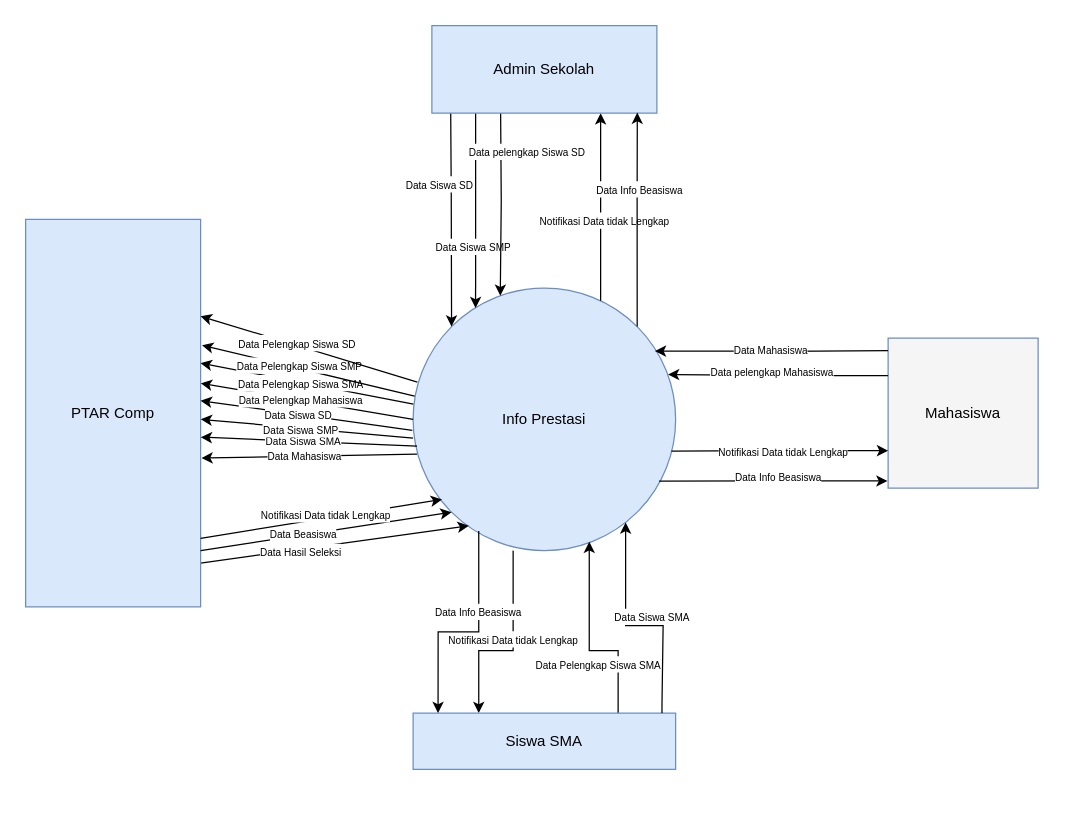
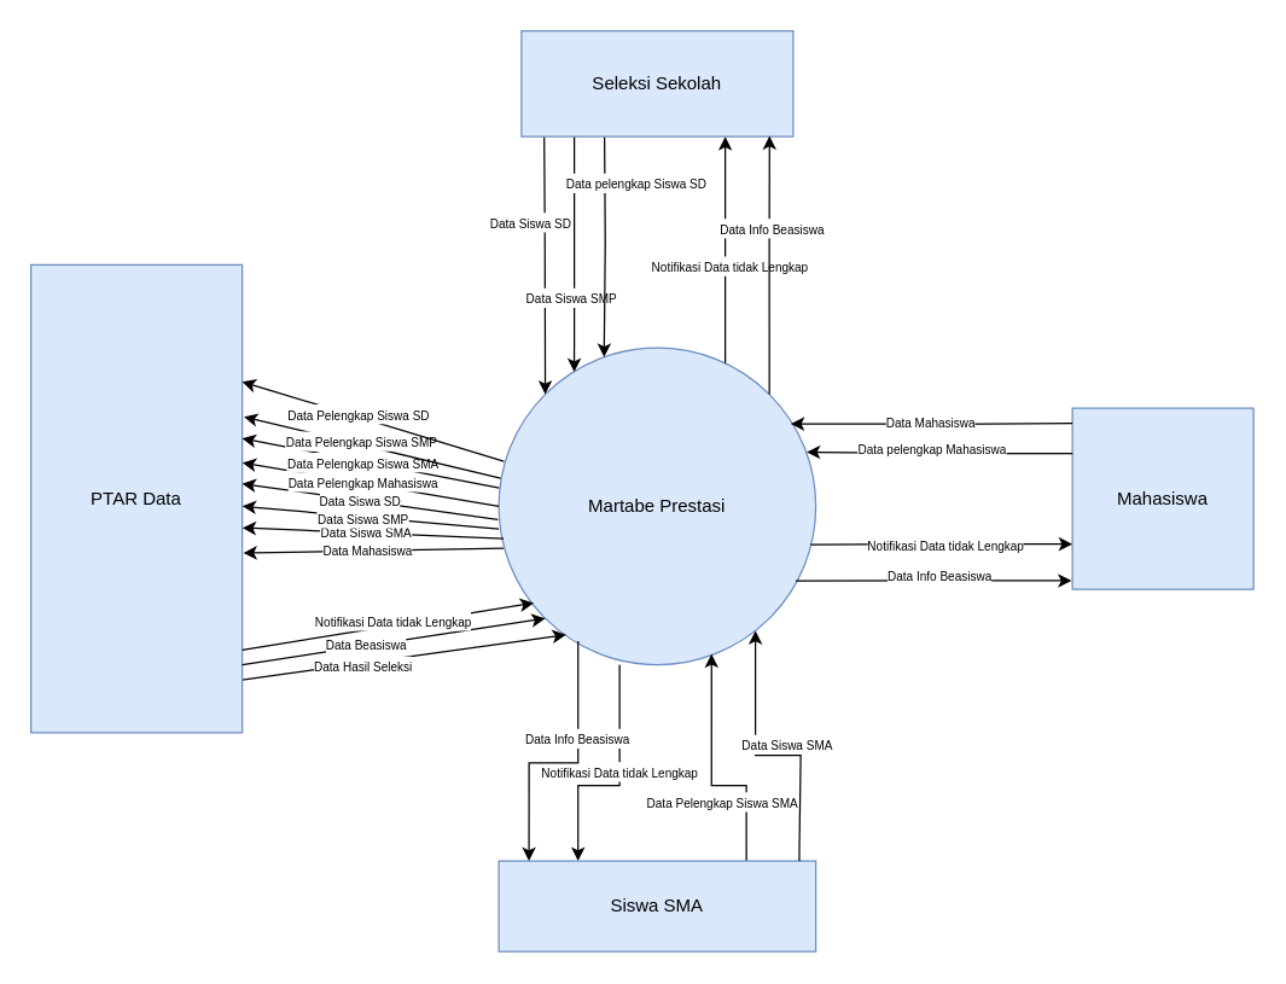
  <mxCell id="0" />
  <mxCell id="1" parent="0" />
  <mxCell id="2" style="rounded=0;orthogonalLoop=1;jettySize=auto;html=1;exitX=0.015;exitY=0.632;exitDx=0;exitDy=0;entryX=1.005;entryY=0.616;entryDx=0;entryDy=0;entryPerimeter=0;exitPerimeter=0;" parent="1" source="4" target="7" edge="1"><mxGeometry relative="1" as="geometry" /></mxCell>
  <mxCell id="3" value="&lt;font style=&quot;font-size: 8px;&quot;&gt;Data Mahasiswa&lt;/font&gt;" style="edgeLabel;html=1;align=center;verticalAlign=middle;resizable=0;points=[];" parent="2" vertex="1" connectable="0"><mxGeometry x="0.043" y="-1" relative="1" as="geometry"><mxPoint x="-1" as="offset" /></mxGeometry></mxCell>
- <mxCell id="4" value="Info Prestasi" style="ellipse;whiteSpace=wrap;html=1;aspect=fixed;fillColor=#dae8fc;strokeColor=#6c8ebf;" parent="1" vertex="1"><mxGeometry x="330" y="230" width="210" height="210" as="geometry" /></mxCell>
+ <mxCell id="4" value="Martabe Prestasi" style="ellipse;whiteSpace=wrap;html=1;aspect=fixed;fillColor=#dae8fc;strokeColor=#6c8ebf;" parent="1" vertex="1"><mxGeometry x="330" y="230" width="210" height="210" as="geometry" /></mxCell>
  <mxCell id="5" style="rounded=0;orthogonalLoop=1;jettySize=auto;html=1;entryX=0.212;entryY=0.905;entryDx=0;entryDy=0;entryPerimeter=0;" parent="1" target="4" edge="1"><mxGeometry relative="1" as="geometry"><mxPoint x="370" y="420" as="targetPoint" /><mxPoint x="160" y="450" as="sourcePoint" /></mxGeometry></mxCell>
  <mxCell id="6" value="&lt;font style=&quot;font-size: 8px;&quot;&gt;Data Hasil Seleksi&lt;/font&gt;" style="edgeLabel;html=1;align=center;verticalAlign=middle;resizable=0;points=[];" parent="5" vertex="1" connectable="0"><mxGeometry x="-0.698" y="-1" relative="1" as="geometry"><mxPoint x="47" y="-6" as="offset" /></mxGeometry></mxCell>
- <mxCell id="7" value="PTAR Comp" style="rounded=0;whiteSpace=wrap;html=1;fillColor=#dae8fc;strokeColor=#6c8ebf;" parent="1" vertex="1"><mxGeometry x="20" y="175" width="140" height="310" as="geometry" /></mxCell>
+ <mxCell id="7" value="PTAR Data" style="rounded=0;whiteSpace=wrap;html=1;fillColor=#dae8fc;strokeColor=#6c8ebf;" parent="1" vertex="1"><mxGeometry x="20" y="175" width="140" height="310" as="geometry" /></mxCell>
  <mxCell id="8" style="edgeStyle=orthogonalEdgeStyle;rounded=0;orthogonalLoop=1;jettySize=auto;html=1;exitX=0.5;exitY=1;exitDx=0;exitDy=0;entryX=0;entryY=0;entryDx=0;entryDy=0;" parent="1" target="4" edge="1"><mxGeometry relative="1" as="geometry"><mxPoint x="360" y="80" as="sourcePoint" /><mxPoint x="360" y="230" as="targetPoint" /></mxGeometry></mxCell>
  <mxCell id="9" value="&lt;font style=&quot;font-size: 8px;&quot;&gt;Data Siswa SD&lt;/font&gt;" style="edgeLabel;html=1;align=center;verticalAlign=middle;resizable=0;points=[];" parent="8" vertex="1" connectable="0"><mxGeometry x="-0.267" y="-1" relative="1" as="geometry"><mxPoint x="-9" as="offset" /></mxGeometry></mxCell>
  <mxCell id="10" style="edgeStyle=orthogonalEdgeStyle;rounded=0;orthogonalLoop=1;jettySize=auto;html=1;exitX=0.75;exitY=1;exitDx=0;exitDy=0;entryX=0.238;entryY=0.095;entryDx=0;entryDy=0;entryPerimeter=0;" parent="1" edge="1"><mxGeometry relative="1" as="geometry"><mxPoint x="380" y="76" as="sourcePoint" /><mxPoint x="379.98" y="245.95" as="targetPoint" /><Array as="points" /></mxGeometry></mxCell>
  <mxCell id="11" value="&lt;font style=&quot;font-size: 8px;&quot;&gt;Data Siswa SMP&lt;/font&gt;" style="edgeLabel;html=1;align=center;verticalAlign=middle;resizable=0;points=[];" parent="10" vertex="1" connectable="0"><mxGeometry x="0.42" y="-2" relative="1" as="geometry"><mxPoint as="offset" /></mxGeometry></mxCell>
  <mxCell id="12" style="edgeStyle=orthogonalEdgeStyle;rounded=0;orthogonalLoop=1;jettySize=auto;html=1;exitX=0.75;exitY=1;exitDx=0;exitDy=0;exitPerimeter=0;startArrow=classic;startFill=1;endArrow=none;endFill=0;" parent="1" source="16" edge="1"><mxGeometry relative="1" as="geometry"><mxPoint x="480" y="100" as="sourcePoint" /><mxPoint x="480" y="240" as="targetPoint" /></mxGeometry></mxCell>
  <mxCell id="13" value="&lt;font style=&quot;font-size: 8px;&quot;&gt;Notifikasi Data tidak Lengkap&lt;/font&gt;" style="edgeLabel;html=1;align=center;verticalAlign=middle;resizable=0;points=[];" parent="12" vertex="1" connectable="0"><mxGeometry x="0.138" y="2" relative="1" as="geometry"><mxPoint as="offset" /></mxGeometry></mxCell>
  <mxCell id="14" style="edgeStyle=orthogonalEdgeStyle;rounded=0;orthogonalLoop=1;jettySize=auto;html=1;exitX=0.5;exitY=1;exitDx=0;exitDy=0;entryX=0.332;entryY=0.029;entryDx=0;entryDy=0;entryPerimeter=0;" parent="1" target="4" edge="1"><mxGeometry relative="1" as="geometry"><mxPoint x="400" y="90" as="sourcePoint" /><mxPoint x="400" y="230" as="targetPoint" /></mxGeometry></mxCell>
  <mxCell id="15" value="&lt;font style=&quot;font-size: 8px;&quot;&gt;Data pelengkap Siswa SD&lt;/font&gt;" style="edgeLabel;html=1;align=center;verticalAlign=middle;resizable=0;points=[];" parent="14" vertex="1" connectable="0"><mxGeometry x="-0.664" y="-1" relative="1" as="geometry"><mxPoint x="21" y="5" as="offset" /></mxGeometry></mxCell>
- <mxCell id="16" value="Admin Sekolah" style="rounded=0;whiteSpace=wrap;html=1;fillColor=#dae8fc;strokeColor=#6c8ebf;" parent="1" vertex="1"><mxGeometry x="345" y="20" width="180" height="70" as="geometry" /></mxCell>
+ <mxCell id="16" value="Seleksi Sekolah" style="rounded=0;whiteSpace=wrap;html=1;fillColor=#dae8fc;strokeColor=#6c8ebf;" parent="1" vertex="1"><mxGeometry x="345" y="20" width="180" height="70" as="geometry" /></mxCell>
  <mxCell id="17" style="edgeStyle=orthogonalEdgeStyle;rounded=0;orthogonalLoop=1;jettySize=auto;html=1;exitX=0.25;exitY=0;exitDx=0;exitDy=0;entryX=0.381;entryY=1;entryDx=0;entryDy=0;entryPerimeter=0;startArrow=classic;startFill=1;endArrow=none;endFill=0;" parent="1" source="21" target="4" edge="1"><mxGeometry relative="1" as="geometry"><Array as="points"><mxPoint x="383" y="520" /><mxPoint x="410" y="520" /></Array></mxGeometry></mxCell>
  <mxCell id="18" value="&lt;font style=&quot;font-size: 8px;&quot;&gt;Notifikasi Data tidak Lengkap&lt;/font&gt;" style="edgeLabel;html=1;align=center;verticalAlign=middle;resizable=0;points=[];" parent="17" vertex="1" connectable="0"><mxGeometry x="-0.553" relative="1" as="geometry"><mxPoint x="27" y="-25" as="offset" /></mxGeometry></mxCell>
  <mxCell id="19" style="edgeStyle=orthogonalEdgeStyle;rounded=0;orthogonalLoop=1;jettySize=auto;html=1;exitX=0.781;exitY=0.015;exitDx=0;exitDy=0;entryX=0.671;entryY=0.966;entryDx=0;entryDy=0;entryPerimeter=0;exitPerimeter=0;" parent="1" source="21" target="4" edge="1"><mxGeometry relative="1" as="geometry"><mxPoint x="524.98" y="570" as="sourcePoint" /><mxPoint x="472.48" y="440" as="targetPoint" /><Array as="points"><mxPoint x="494" y="520" /><mxPoint x="471" y="520" /></Array></mxGeometry></mxCell>
  <mxCell id="20" value="&lt;font style=&quot;font-size: 8px;&quot;&gt;Data Pelengkap Siswa SMA&lt;/font&gt;" style="edgeLabel;html=1;align=center;verticalAlign=middle;resizable=0;points=[];" parent="19" vertex="1" connectable="0"><mxGeometry x="-0.213" relative="1" as="geometry"><mxPoint x="-4" y="10" as="offset" /></mxGeometry></mxCell>
- <mxCell id="21" value="Siswa SMA" style="rounded=0;whiteSpace=wrap;html=1;fillColor=#dae8fc;strokeColor=#6c8ebf;" parent="1" vertex="1"><mxGeometry x="330" y="570" width="210" height="45" as="geometry" /></mxCell>
- <mxCell id="22" value="Mahasiswa" style="rounded=0;whiteSpace=wrap;html=1;fillColor=#f5f5f5;strokeColor=#6c8ebf;" parent="1" vertex="1"><mxGeometry x="710" y="270" width="120" height="120" as="geometry" /></mxCell>
+ <mxCell id="21" value="Siswa SMA" style="rounded=0;whiteSpace=wrap;html=1;fillColor=#dae8fc;strokeColor=#6c8ebf;" parent="1" vertex="1"><mxGeometry x="330" y="570" width="210" height="60" as="geometry" /></mxCell>
+ <mxCell id="22" value="Mahasiswa" style="rounded=0;whiteSpace=wrap;html=1;fillColor=#dae8fc;strokeColor=#6c8ebf;" parent="1" vertex="1"><mxGeometry x="710" y="270" width="120" height="120" as="geometry" /></mxCell>
  <mxCell id="23" style="edgeStyle=orthogonalEdgeStyle;rounded=0;orthogonalLoop=1;jettySize=auto;html=1;exitX=0.095;exitY=0;exitDx=0;exitDy=0;startArrow=classic;startFill=1;endArrow=none;endFill=0;entryX=0.25;entryY=0.925;entryDx=0;entryDy=0;entryPerimeter=0;exitPerimeter=0;" parent="1" source="21" target="4" edge="1"><mxGeometry relative="1" as="geometry"><mxPoint x="383" y="450" as="targetPoint" /></mxGeometry></mxCell>
  <mxCell id="24" value="&lt;font style=&quot;font-size: 8px;&quot;&gt;Data Info Beasiswa&lt;/font&gt;" style="edgeLabel;html=1;align=center;verticalAlign=middle;resizable=0;points=[];" parent="23" vertex="1" connectable="0"><mxGeometry x="0.279" y="1" relative="1" as="geometry"><mxPoint as="offset" /></mxGeometry></mxCell>
  <mxCell id="25" style="edgeStyle=orthogonalEdgeStyle;rounded=0;orthogonalLoop=1;jettySize=auto;html=1;exitX=-0.004;exitY=0.952;exitDx=0;exitDy=0;startArrow=classic;startFill=1;endArrow=none;endFill=0;exitPerimeter=0;entryX=0.937;entryY=0.735;entryDx=0;entryDy=0;entryPerimeter=0;" parent="1" source="22" target="4" edge="1"><mxGeometry relative="1" as="geometry"><mxPoint x="530" y="384" as="targetPoint" /></mxGeometry></mxCell>
  <mxCell id="26" value="&lt;font style=&quot;font-size: 8px;&quot;&gt;Data Info Beasiswa&lt;/font&gt;" style="edgeLabel;html=1;align=center;verticalAlign=middle;resizable=0;points=[];" parent="25" vertex="1" connectable="0"><mxGeometry x="0.006" y="3" relative="1" as="geometry"><mxPoint x="4" y="-7" as="offset" /></mxGeometry></mxCell>
  <mxCell id="27" style="rounded=0;orthogonalLoop=1;jettySize=auto;html=1;entryX=0;entryY=1;entryDx=0;entryDy=0;" parent="1" target="4" edge="1"><mxGeometry relative="1" as="geometry"><mxPoint x="160" y="440" as="sourcePoint" /><mxPoint x="350" y="440" as="targetPoint" /></mxGeometry></mxCell>
  <mxCell id="28" value="&lt;font style=&quot;font-size: 8px;&quot;&gt;Data Beasiswa&lt;/font&gt;" style="edgeLabel;html=1;align=center;verticalAlign=middle;resizable=0;points=[];" parent="27" vertex="1" connectable="0"><mxGeometry x="0.379" y="2" relative="1" as="geometry"><mxPoint x="-57" y="9" as="offset" /></mxGeometry></mxCell>
  <mxCell id="29" style="edgeStyle=orthogonalEdgeStyle;rounded=0;orthogonalLoop=1;jettySize=auto;html=1;entryX=0.921;entryY=0.24;entryDx=0;entryDy=0;entryPerimeter=0;" parent="1" target="4" edge="1"><mxGeometry relative="1" as="geometry"><mxPoint x="710" y="280" as="sourcePoint" /><mxPoint x="530" y="280" as="targetPoint" /></mxGeometry></mxCell>
  <mxCell id="30" value="&lt;font style=&quot;font-size: 8px;&quot;&gt;Data Mahasiswa&lt;/font&gt;" style="edgeLabel;html=1;align=center;verticalAlign=middle;resizable=0;points=[];" parent="29" vertex="1" connectable="0"><mxGeometry x="0.018" y="-4" relative="1" as="geometry"><mxPoint y="2" as="offset" /></mxGeometry></mxCell>
  <mxCell id="31" style="edgeStyle=orthogonalEdgeStyle;rounded=0;orthogonalLoop=1;jettySize=auto;html=1;exitX=0.948;exitY=0;exitDx=0;exitDy=0;exitPerimeter=0;" parent="1" source="21" edge="1" target="4"><mxGeometry relative="1" as="geometry"><mxPoint x="530" y="564" as="sourcePoint" /><mxPoint x="494" y="440" as="targetPoint" /><Array as="points"><mxPoint x="529" y="562" /><mxPoint x="530" y="562" /><mxPoint x="530" y="500" /><mxPoint x="500" y="500" /></Array></mxGeometry></mxCell>
  <mxCell id="32" value="&lt;font style=&quot;font-size: 8px;&quot;&gt;Data Siswa SMA&lt;/font&gt;" style="edgeLabel;html=1;align=center;verticalAlign=middle;resizable=0;points=[];" parent="31" vertex="1" connectable="0"><mxGeometry x="-0.13" relative="1" as="geometry"><mxPoint x="-1" y="-8" as="offset" /></mxGeometry></mxCell>
  <mxCell id="33" style="rounded=0;orthogonalLoop=1;jettySize=auto;html=1;startArrow=classic;startFill=1;endArrow=none;endFill=0;entryX=0.015;entryY=0.602;entryDx=0;entryDy=0;entryPerimeter=0;exitX=1.001;exitY=0.562;exitDx=0;exitDy=0;exitPerimeter=0;" parent="1" source="7" target="4" edge="1"><mxGeometry relative="1" as="geometry"><mxPoint x="160" y="320" as="sourcePoint" /><mxPoint x="330" y="320" as="targetPoint" /></mxGeometry></mxCell>
  <mxCell id="34" value="&lt;font style=&quot;font-size: 8px;&quot;&gt;Data Siswa SMA&lt;/font&gt;" style="edgeLabel;html=1;align=center;verticalAlign=middle;resizable=0;points=[];" parent="33" vertex="1" connectable="0"><mxGeometry x="-0.061" y="1" relative="1" as="geometry"><mxPoint as="offset" /></mxGeometry></mxCell>
  <mxCell id="35" style="edgeStyle=orthogonalEdgeStyle;rounded=0;orthogonalLoop=1;jettySize=auto;html=1;exitX=1;exitY=0;exitDx=0;exitDy=0;entryX=0.913;entryY=0.994;entryDx=0;entryDy=0;entryPerimeter=0;" parent="1" source="4" target="16" edge="1"><mxGeometry relative="1" as="geometry" /></mxCell>
  <mxCell id="36" value="&lt;font style=&quot;font-size: 8px;&quot;&gt;Data Info Beasiswa&lt;/font&gt;" style="edgeLabel;html=1;align=center;verticalAlign=middle;resizable=0;points=[];" parent="35" vertex="1" connectable="0"><mxGeometry x="0.314" y="-1" relative="1" as="geometry"><mxPoint y="3" as="offset" /></mxGeometry></mxCell>
  <mxCell id="37" style="rounded=0;orthogonalLoop=1;jettySize=auto;html=1;exitX=1.001;exitY=0.516;exitDx=0;exitDy=0;startArrow=classic;startFill=1;endArrow=none;endFill=0;exitPerimeter=0;" parent="1" source="7" edge="1"><mxGeometry relative="1" as="geometry"><mxPoint x="160" y="305" as="sourcePoint" /><mxPoint x="330" y="350" as="targetPoint" /></mxGeometry></mxCell>
  <mxCell id="38" value="&lt;font style=&quot;font-size: 8px;&quot;&gt;Data Siswa SMP&lt;/font&gt;" style="edgeLabel;html=1;align=center;verticalAlign=middle;resizable=0;points=[];" parent="37" vertex="1" connectable="0"><mxGeometry x="0.461" y="2" relative="1" as="geometry"><mxPoint x="-45" y="-1" as="offset" /></mxGeometry></mxCell>
  <mxCell id="39" style="rounded=0;orthogonalLoop=1;jettySize=auto;html=1;startArrow=classic;startFill=1;endArrow=none;endFill=0;exitX=1;exitY=0.468;exitDx=0;exitDy=0;exitPerimeter=0;entryX=-0.003;entryY=0.542;entryDx=0;entryDy=0;entryPerimeter=0;" parent="1" source="7" target="4" edge="1"><mxGeometry relative="1" as="geometry"><mxPoint x="160" y="290" as="sourcePoint" /><mxPoint x="330" y="340" as="targetPoint" /></mxGeometry></mxCell>
  <mxCell id="40" value="&lt;font style=&quot;font-size: 8px;&quot;&gt;Data Siswa SD&lt;/font&gt;" style="edgeLabel;html=1;align=center;verticalAlign=middle;resizable=0;points=[];" parent="39" vertex="1" connectable="0"><mxGeometry x="0.461" y="2" relative="1" as="geometry"><mxPoint x="-47" y="-5" as="offset" /></mxGeometry></mxCell>
  <mxCell id="41" style="rounded=0;orthogonalLoop=1;jettySize=auto;html=1;exitX=1;exitY=0.823;exitDx=0;exitDy=0;entryX=0.11;entryY=0.805;entryDx=0;entryDy=0;entryPerimeter=0;exitPerimeter=0;" parent="1" source="7" target="4" edge="1"><mxGeometry relative="1" as="geometry" /></mxCell>
  <mxCell id="42" value="&lt;font style=&quot;font-size: 8px;&quot;&gt;Notifikasi Data tidak Lengkap&lt;/font&gt;" style="edgeLabel;html=1;align=center;verticalAlign=middle;resizable=0;points=[];" parent="41" vertex="1" connectable="0"><mxGeometry x="-0.098" relative="1" as="geometry"><mxPoint x="13" y="-6" as="offset" /></mxGeometry></mxCell>
  <mxCell id="43" style="edgeStyle=orthogonalEdgeStyle;rounded=0;orthogonalLoop=1;jettySize=auto;html=1;exitX=0;exitY=0.75;exitDx=0;exitDy=0;entryX=0.984;entryY=0.621;entryDx=0;entryDy=0;entryPerimeter=0;startArrow=classic;startFill=1;endArrow=none;endFill=0;" parent="1" source="22" target="4" edge="1"><mxGeometry relative="1" as="geometry" /></mxCell>
  <mxCell id="44" value="&lt;font style=&quot;font-size: 8px;&quot;&gt;Notifikasi Data tidak Lengkap&lt;/font&gt;" style="edgeLabel;html=1;align=center;verticalAlign=middle;resizable=0;points=[];" parent="43" vertex="1" connectable="0"><mxGeometry x="-0.259" relative="1" as="geometry"><mxPoint x="-21" as="offset" /></mxGeometry></mxCell>
  <mxCell id="45" style="edgeStyle=orthogonalEdgeStyle;rounded=0;orthogonalLoop=1;jettySize=auto;html=1;exitX=0;exitY=0.25;exitDx=0;exitDy=0;entryX=0.971;entryY=0.329;entryDx=0;entryDy=0;entryPerimeter=0;" parent="1" source="22" target="4" edge="1"><mxGeometry relative="1" as="geometry"><mxPoint x="540" y="300" as="targetPoint" /></mxGeometry></mxCell>
  <mxCell id="46" value="&lt;font style=&quot;font-size: 8px;&quot;&gt;Data pelengkap Mahasiswa&lt;/font&gt;" style="edgeLabel;html=1;align=center;verticalAlign=middle;resizable=0;points=[];" parent="45" vertex="1" connectable="0"><mxGeometry x="0.284" y="-3" relative="1" as="geometry"><mxPoint x="20" as="offset" /></mxGeometry></mxCell>
  <mxCell id="47" value="" style="endArrow=classic;html=1;rounded=0;exitX=0;exitY=0.5;exitDx=0;exitDy=0;entryX=1.001;entryY=0.423;entryDx=0;entryDy=0;entryPerimeter=0;" parent="1" source="4" target="7" edge="1"><mxGeometry width="50" height="50" relative="1" as="geometry"><mxPoint x="220" y="280" as="sourcePoint" /><mxPoint x="160" y="271" as="targetPoint" /></mxGeometry></mxCell>
  <mxCell id="48" value="&lt;font style=&quot;font-size: 8px;&quot;&gt;Data Pelengkap Mahasiswa&lt;/font&gt;" style="edgeLabel;html=1;align=center;verticalAlign=middle;resizable=0;points=[];" parent="47" vertex="1" connectable="0"><mxGeometry x="0.16" y="1" relative="1" as="geometry"><mxPoint x="8" y="-1" as="offset" /></mxGeometry></mxCell>
  <mxCell id="49" value="" style="endArrow=classic;html=1;rounded=0;entryX=1;entryY=0.371;entryDx=0;entryDy=0;exitX=0.001;exitY=0.442;exitDx=0;exitDy=0;exitPerimeter=0;entryPerimeter=0;" parent="1" source="4" target="7" edge="1"><mxGeometry width="50" height="50" relative="1" as="geometry"><mxPoint x="340" y="270" as="sourcePoint" /><mxPoint x="340" y="280" as="targetPoint" /></mxGeometry></mxCell>
  <mxCell id="50" value="&lt;font style=&quot;font-size: 8px;&quot;&gt;Data Pelengkap Siswa SMA&lt;/font&gt;" style="edgeLabel;html=1;align=center;verticalAlign=middle;resizable=0;points=[];" parent="49" vertex="1" connectable="0"><mxGeometry x="0.164" relative="1" as="geometry"><mxPoint x="8" y="2" as="offset" /></mxGeometry></mxCell>
  <mxCell id="51" value="" style="endArrow=classic;html=1;rounded=0;exitX=0.001;exitY=0.421;exitDx=0;exitDy=0;exitPerimeter=0;entryX=1.008;entryY=0.325;entryDx=0;entryDy=0;entryPerimeter=0;" parent="1" target="7" edge="1"><mxGeometry width="50" height="50" relative="1" as="geometry"><mxPoint x="331.21" y="316.41" as="sourcePoint" /><mxPoint x="162" y="276" as="targetPoint" /></mxGeometry></mxCell>
  <mxCell id="52" value="&lt;font style=&quot;font-size: 8px;&quot;&gt;Data Pelengkap Siswa SMP&lt;/font&gt;" style="edgeLabel;html=1;align=center;verticalAlign=middle;resizable=0;points=[];" parent="51" vertex="1" connectable="0"><mxGeometry x="0.337" y="-1" relative="1" as="geometry"><mxPoint x="21" y="3" as="offset" /></mxGeometry></mxCell>
  <mxCell id="53" value="" style="endArrow=classic;html=1;rounded=0;exitX=0.016;exitY=0.358;exitDx=0;exitDy=0;exitPerimeter=0;entryX=1;entryY=0.25;entryDx=0;entryDy=0;" parent="1" source="4" target="7" edge="1"><mxGeometry width="50" height="50" relative="1" as="geometry"><mxPoint x="360" y="330" as="sourcePoint" /><mxPoint x="170" y="260" as="targetPoint" /></mxGeometry></mxCell>
  <mxCell id="54" value="&lt;font style=&quot;font-size: 8px;&quot;&gt;Data Pelengkap Siswa SD&lt;/font&gt;" style="edgeLabel;html=1;align=center;verticalAlign=middle;resizable=0;points=[];" parent="53" vertex="1" connectable="0"><mxGeometry x="0.082" y="-1" relative="1" as="geometry"><mxPoint x="-3" y="-2" as="offset" /></mxGeometry></mxCell>
